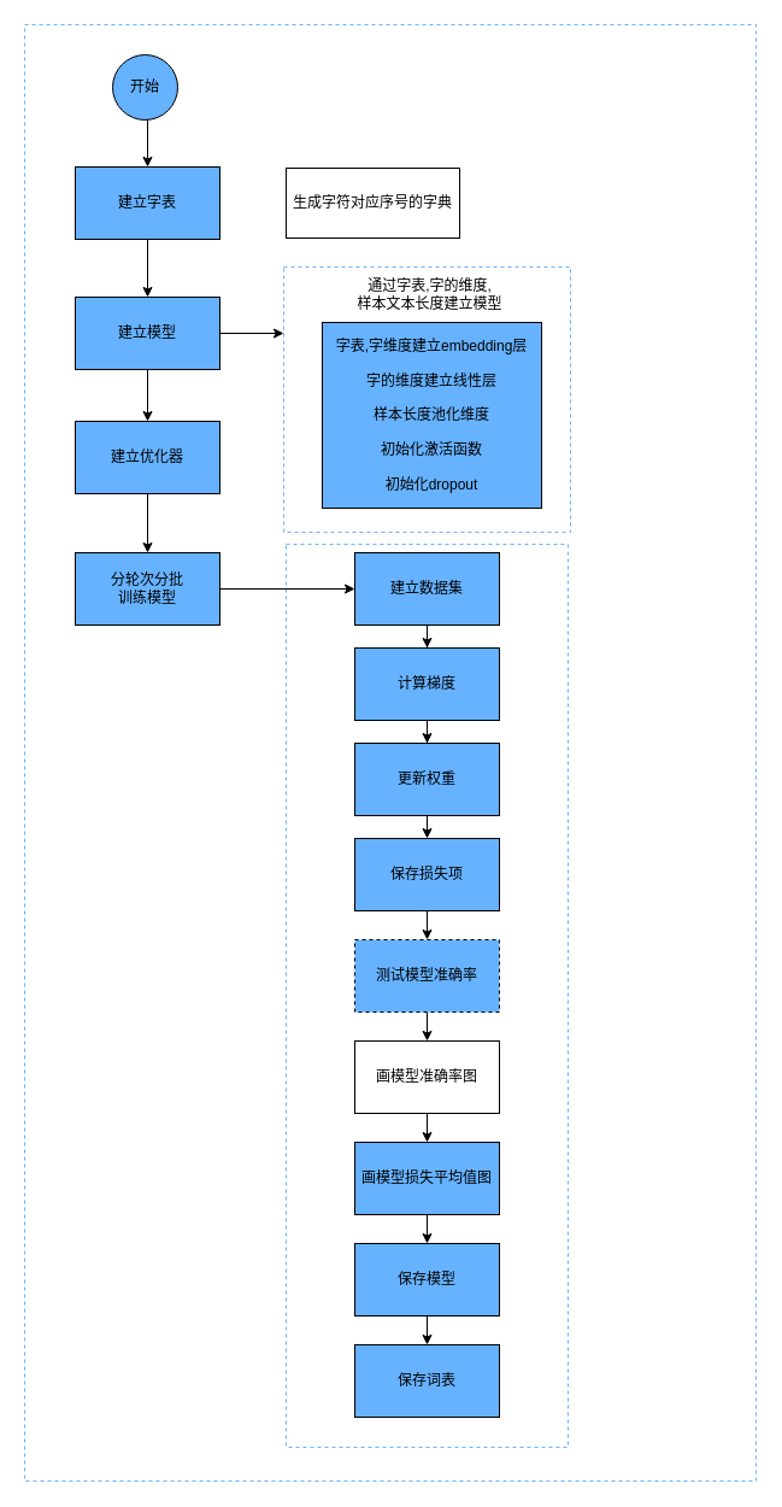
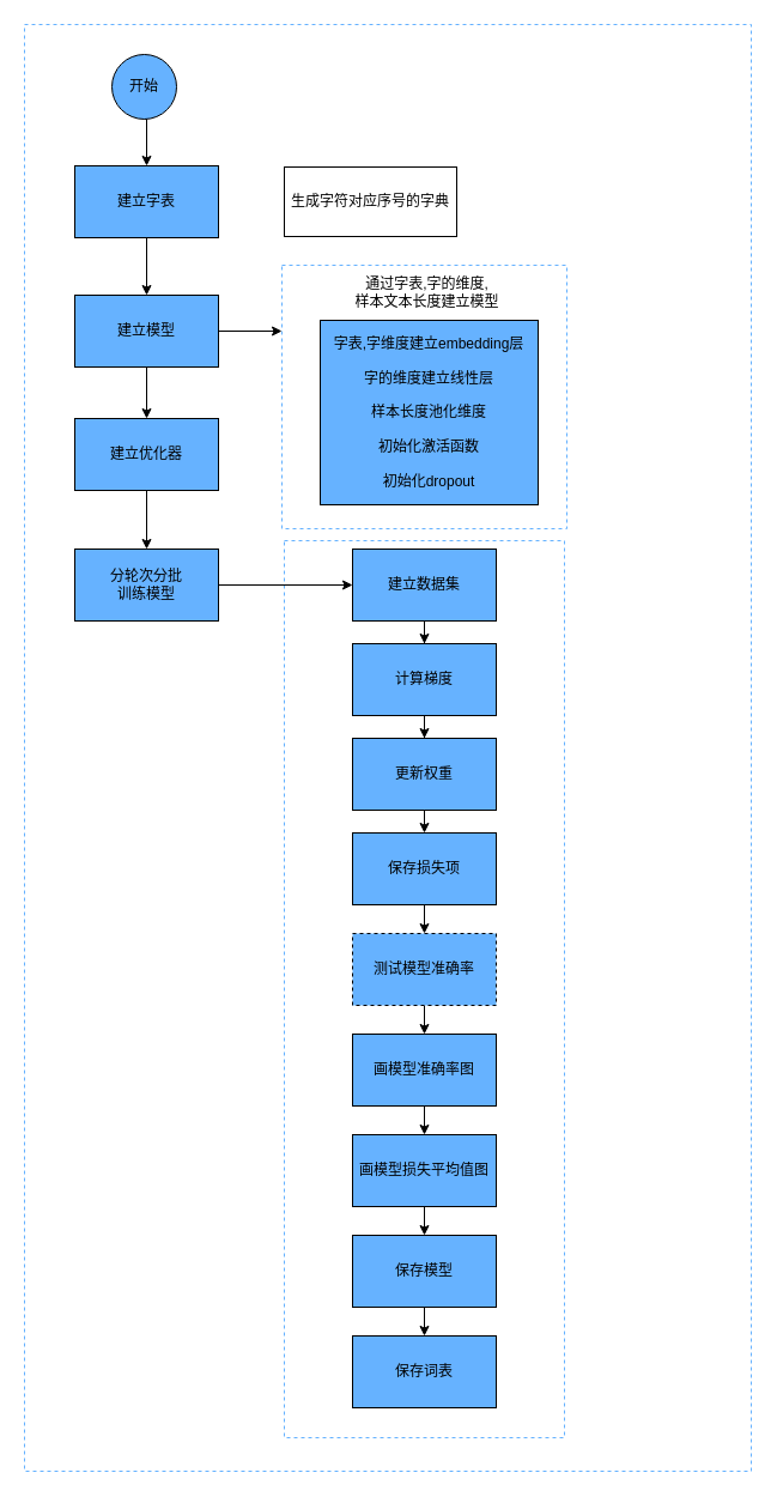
  <mxCell id="0" />
  <mxCell id="1" parent="0" />
  <mxCell id="2" value="" style="rounded=0;whiteSpace=wrap;html=1;fillColor=#FFFFFF;dashed=1;strokeColor=#66B2FF;" vertex="1" parent="1"><mxGeometry x="20" y="20" width="607" height="1208" as="geometry" /></mxCell>
  <mxCell id="3" value="" style="rounded=0;whiteSpace=wrap;html=1;fillColor=#FFFFFF;dashed=1;strokeColor=#66B2FF;" vertex="1" parent="1"><mxGeometry x="237" y="451" width="234" height="749" as="geometry" /></mxCell>
  <mxCell id="4" style="edgeStyle=orthogonalEdgeStyle;rounded=0;orthogonalLoop=1;jettySize=auto;html=1;exitX=0.5;exitY=1;exitDx=0;exitDy=0;entryX=0.5;entryY=0;entryDx=0;entryDy=0;strokeColor=#000000;" edge="1" parent="1" source="5" target="7"><mxGeometry relative="1" as="geometry" /></mxCell>
  <mxCell id="5" value="开始" style="ellipse;whiteSpace=wrap;html=1;aspect=fixed;fillColor=#66B2FF;" vertex="1" parent="1"><mxGeometry x="93" y="45" width="54" height="54" as="geometry" /></mxCell>
  <mxCell id="6" style="edgeStyle=orthogonalEdgeStyle;rounded=0;orthogonalLoop=1;jettySize=auto;html=1;exitX=0.5;exitY=1;exitDx=0;exitDy=0;strokeColor=#000000;" edge="1" parent="1" source="7" target="10"><mxGeometry relative="1" as="geometry" /></mxCell>
  <mxCell id="7" value="建立字表" style="rounded=0;whiteSpace=wrap;html=1;fillColor=#66B2FF;" vertex="1" parent="1"><mxGeometry x="62" y="138" width="120" height="60" as="geometry" /></mxCell>
  <mxCell id="8" style="edgeStyle=orthogonalEdgeStyle;rounded=0;orthogonalLoop=1;jettySize=auto;html=1;exitX=0.5;exitY=1;exitDx=0;exitDy=0;entryX=0.5;entryY=0;entryDx=0;entryDy=0;strokeColor=#000000;" edge="1" parent="1" source="10" target="12"><mxGeometry relative="1" as="geometry" /></mxCell>
  <mxCell id="9" style="edgeStyle=orthogonalEdgeStyle;rounded=0;orthogonalLoop=1;jettySize=auto;html=1;exitX=1;exitY=0.5;exitDx=0;exitDy=0;entryX=0;entryY=0.25;entryDx=0;entryDy=0;strokeColor=#000000;" edge="1" parent="1" source="10" target="33"><mxGeometry relative="1" as="geometry" /></mxCell>
  <mxCell id="10" value="建立模型" style="rounded=0;whiteSpace=wrap;html=1;fillColor=#66B2FF;" vertex="1" parent="1"><mxGeometry x="62" y="246" width="120" height="60" as="geometry" /></mxCell>
  <mxCell id="11" style="edgeStyle=orthogonalEdgeStyle;rounded=0;orthogonalLoop=1;jettySize=auto;html=1;exitX=0.5;exitY=1;exitDx=0;exitDy=0;entryX=0.5;entryY=0;entryDx=0;entryDy=0;strokeColor=#000000;" edge="1" parent="1" source="12" target="14"><mxGeometry relative="1" as="geometry" /></mxCell>
  <mxCell id="12" value="建立优化器" style="rounded=0;whiteSpace=wrap;html=1;fillColor=#66B2FF;" vertex="1" parent="1"><mxGeometry x="62" y="349" width="120" height="60" as="geometry" /></mxCell>
  <mxCell id="13" style="edgeStyle=orthogonalEdgeStyle;rounded=0;orthogonalLoop=1;jettySize=auto;html=1;exitX=1;exitY=0.5;exitDx=0;exitDy=0;entryX=0;entryY=0.5;entryDx=0;entryDy=0;strokeColor=#000000;" edge="1" parent="1" source="14" target="16"><mxGeometry relative="1" as="geometry" /></mxCell>
  <mxCell id="14" value="分轮次分批&lt;br&gt;训练模型" style="rounded=0;whiteSpace=wrap;html=1;fillColor=#66B2FF;" vertex="1" parent="1"><mxGeometry x="62" y="458" width="120" height="60" as="geometry" /></mxCell>
  <mxCell id="15" style="edgeStyle=orthogonalEdgeStyle;rounded=0;orthogonalLoop=1;jettySize=auto;html=1;exitX=0.5;exitY=1;exitDx=0;exitDy=0;strokeColor=#000000;" edge="1" parent="1" source="16" target="18"><mxGeometry relative="1" as="geometry" /></mxCell>
  <mxCell id="16" value="建立数据集" style="rounded=0;whiteSpace=wrap;html=1;fillColor=#66B2FF;" vertex="1" parent="1"><mxGeometry x="294" y="458" width="120" height="60" as="geometry" /></mxCell>
  <mxCell id="17" style="edgeStyle=orthogonalEdgeStyle;rounded=0;orthogonalLoop=1;jettySize=auto;html=1;exitX=0.5;exitY=1;exitDx=0;exitDy=0;strokeColor=#000000;" edge="1" parent="1" source="18" target="20"><mxGeometry relative="1" as="geometry" /></mxCell>
  <mxCell id="18" value="计算梯度" style="rounded=0;whiteSpace=wrap;html=1;fillColor=#66B2FF;" vertex="1" parent="1"><mxGeometry x="294" y="537" width="120" height="60" as="geometry" /></mxCell>
  <mxCell id="19" style="edgeStyle=orthogonalEdgeStyle;rounded=0;orthogonalLoop=1;jettySize=auto;html=1;exitX=0.5;exitY=1;exitDx=0;exitDy=0;entryX=0.5;entryY=0;entryDx=0;entryDy=0;strokeColor=#000000;" edge="1" parent="1" source="20" target="22"><mxGeometry relative="1" as="geometry" /></mxCell>
  <mxCell id="20" value="更新权重" style="rounded=0;whiteSpace=wrap;html=1;fillColor=#66B2FF;" vertex="1" parent="1"><mxGeometry x="294" y="616" width="120" height="60" as="geometry" /></mxCell>
  <mxCell id="21" style="edgeStyle=orthogonalEdgeStyle;rounded=0;orthogonalLoop=1;jettySize=auto;html=1;exitX=0.5;exitY=1;exitDx=0;exitDy=0;strokeColor=#000000;" edge="1" parent="1" source="22" target="24"><mxGeometry relative="1" as="geometry" /></mxCell>
  <mxCell id="22" value="保存损失项" style="rounded=0;whiteSpace=wrap;html=1;fillColor=#66B2FF;" vertex="1" parent="1"><mxGeometry x="294" y="695" width="120" height="60" as="geometry" /></mxCell>
  <mxCell id="23" style="edgeStyle=orthogonalEdgeStyle;rounded=0;orthogonalLoop=1;jettySize=auto;html=1;exitX=0.5;exitY=1;exitDx=0;exitDy=0;strokeColor=#000000;" edge="1" parent="1" source="24" target="26"><mxGeometry relative="1" as="geometry" /></mxCell>
  <mxCell id="24" value="测试模型准确率" style="rounded=0;whiteSpace=wrap;html=1;fillColor=#66B2FF;dashed=1;" vertex="1" parent="1"><mxGeometry x="294" y="779" width="120" height="60" as="geometry" /></mxCell>
  <mxCell id="25" style="edgeStyle=orthogonalEdgeStyle;rounded=0;orthogonalLoop=1;jettySize=auto;html=1;exitX=0.5;exitY=1;exitDx=0;exitDy=0;strokeColor=#000000;" edge="1" parent="1" source="26" target="28"><mxGeometry relative="1" as="geometry" /></mxCell>
- <mxCell id="26" value="画模型准确率图" style="rounded=0;whiteSpace=wrap;html=1;fillColor=#ffffff;" vertex="1" parent="1"><mxGeometry x="294" y="863" width="120" height="60" as="geometry" /></mxCell>
+ <mxCell id="26" value="画模型准确率图" style="rounded=0;whiteSpace=wrap;html=1;fillColor=#66B2FF;" vertex="1" parent="1"><mxGeometry x="294" y="863" width="120" height="60" as="geometry" /></mxCell>
  <mxCell id="27" style="edgeStyle=orthogonalEdgeStyle;rounded=0;orthogonalLoop=1;jettySize=auto;html=1;exitX=0.5;exitY=1;exitDx=0;exitDy=0;strokeColor=#000000;" edge="1" parent="1" source="28" target="30"><mxGeometry relative="1" as="geometry" /></mxCell>
  <mxCell id="28" value="画模型损失平均值图" style="rounded=0;whiteSpace=wrap;html=1;fillColor=#66B2FF;" vertex="1" parent="1"><mxGeometry x="294" y="947" width="120" height="60" as="geometry" /></mxCell>
  <mxCell id="29" style="edgeStyle=orthogonalEdgeStyle;rounded=0;orthogonalLoop=1;jettySize=auto;html=1;exitX=0.5;exitY=1;exitDx=0;exitDy=0;entryX=0.5;entryY=0;entryDx=0;entryDy=0;strokeColor=#000000;" edge="1" parent="1" source="30" target="31"><mxGeometry relative="1" as="geometry" /></mxCell>
  <mxCell id="30" value="保存模型" style="rounded=0;whiteSpace=wrap;html=1;fillColor=#66B2FF;" vertex="1" parent="1"><mxGeometry x="294" y="1031" width="120" height="60" as="geometry" /></mxCell>
  <mxCell id="31" value="保存词表" style="rounded=0;whiteSpace=wrap;html=1;fillColor=#66B2FF;" vertex="1" parent="1"><mxGeometry x="294" y="1115" width="120" height="60" as="geometry" /></mxCell>
  <mxCell id="32" value="&lt;font color=&quot;#000000&quot;&gt;生成字符对应序号的字典&lt;/font&gt;" style="rounded=0;whiteSpace=wrap;html=1;fillColor=#FFFFFF;" vertex="1" parent="1"><mxGeometry x="237" y="139" width="144" height="58" as="geometry" /></mxCell>
  <mxCell id="33" value="" style="rounded=0;whiteSpace=wrap;html=1;fillColor=#FFFFFF;dashed=1;strokeColor=#66B2FF;" vertex="1" parent="1"><mxGeometry x="235" y="221" width="238" height="220" as="geometry" /></mxCell>
  <mxCell id="34" value="字表,字维度建立embedding层&lt;br&gt;&lt;br&gt;字的维度建立线性层&lt;br&gt;&lt;br&gt;样本长度池化维度&lt;br&gt;&lt;br&gt;初始化激活函数&lt;br&gt;&lt;br&gt;初始化dropout" style="rounded=0;whiteSpace=wrap;html=1;fillColor=#66B2FF;" vertex="1" parent="1"><mxGeometry x="267" y="267" width="182" height="154" as="geometry" /></mxCell>
  <mxCell id="35" value="&lt;span style=&quot;color: rgb(0 , 0 , 0)&quot;&gt;通过字表,字的维度,&lt;/span&gt;&lt;br style=&quot;color: rgb(0 , 0 , 0)&quot;&gt;&lt;span style=&quot;color: rgb(0 , 0 , 0)&quot;&gt;样本文本长度建立模型&lt;/span&gt;" style="text;html=1;align=center;verticalAlign=middle;resizable=0;points=[];autosize=1;" vertex="1" parent="1"><mxGeometry x="291" y="228" width="130" height="32" as="geometry" /></mxCell>
